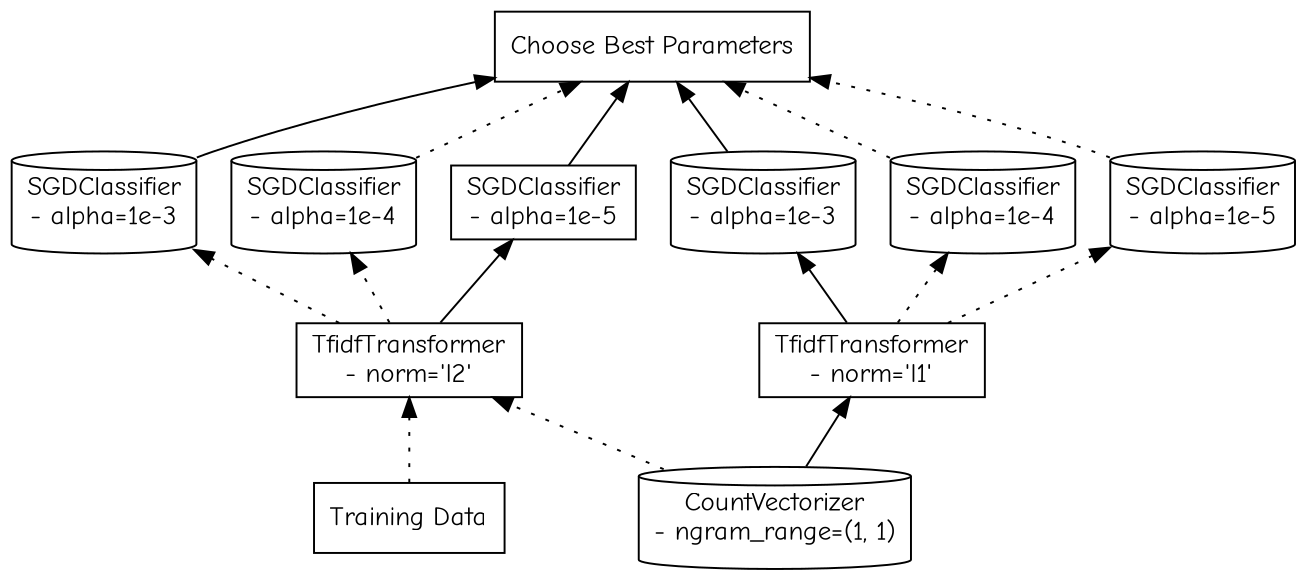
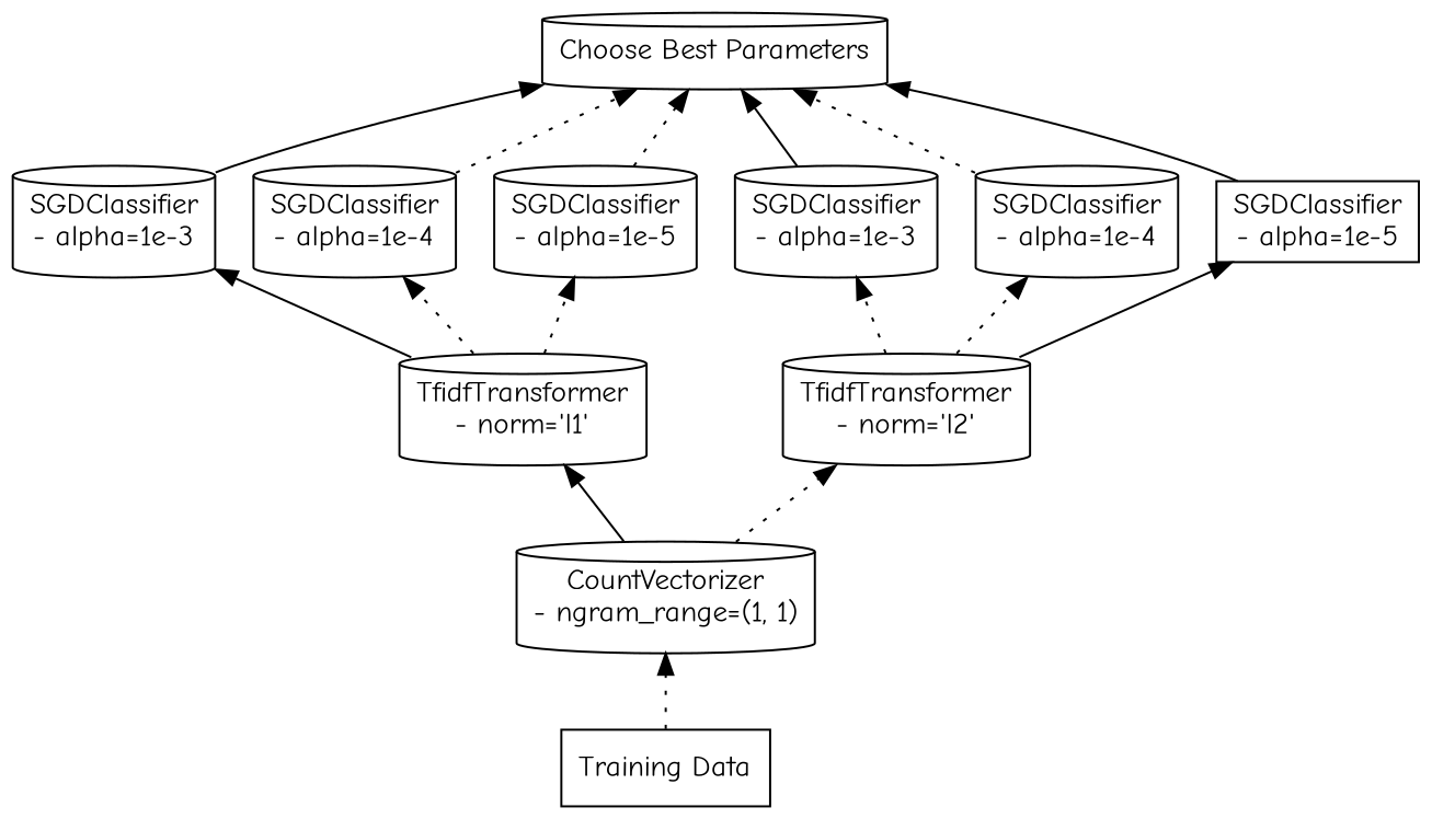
  digraph {
    fontname="Comic Neue"
    rankdir=BT
    node [fontname="Comic Neue" shape=cylinder]
    edge [fontname="Comic Neue" style=dotted]
    n1 [label="Training Data" shape=box]
    n2 [label="CountVectorizer\n- ngram_range=(1, 1)"]
-   n3 [label="TfidfTransformer\n- norm='l1'" shape=box]
-   n4 [label="TfidfTransformer\n- norm='l2'" shape=box]
+   n3 [label="TfidfTransformer\n- norm='l1'"]
+   n4 [label="TfidfTransformer\n- norm='l2'"]
    n5 [label="SGDClassifier\n- alpha=1e-3"]
    n6 [label="SGDClassifier\n- alpha=1e-4"]
    n7 [label="SGDClassifier\n- alpha=1e-5"]
    n8 [label="SGDClassifier\n- alpha=1e-3"]
    n9 [label="SGDClassifier\n- alpha=1e-4"]
    n10 [label="SGDClassifier\n- alpha=1e-5" shape=box]
-   n11 [label="Choose Best Parameters" shape=box]
-   n1 -> n4
+   n11 [label="Choose Best Parameters"]
+   n1 -> n2
    n2 -> n3 [style=solid]
    n2 -> n4
    n3 -> n5 [style=solid]
    n3 -> n6
    n3 -> n7
    n4 -> n8
    n4 -> n9
    n4 -> n10 [style=solid]
    n5 -> n11 [style=solid]
    n6 -> n11
    n7 -> n11
    n8 -> n11 [style=solid]
    n9 -> n11
    n10 -> n11 [style=solid]
  }
